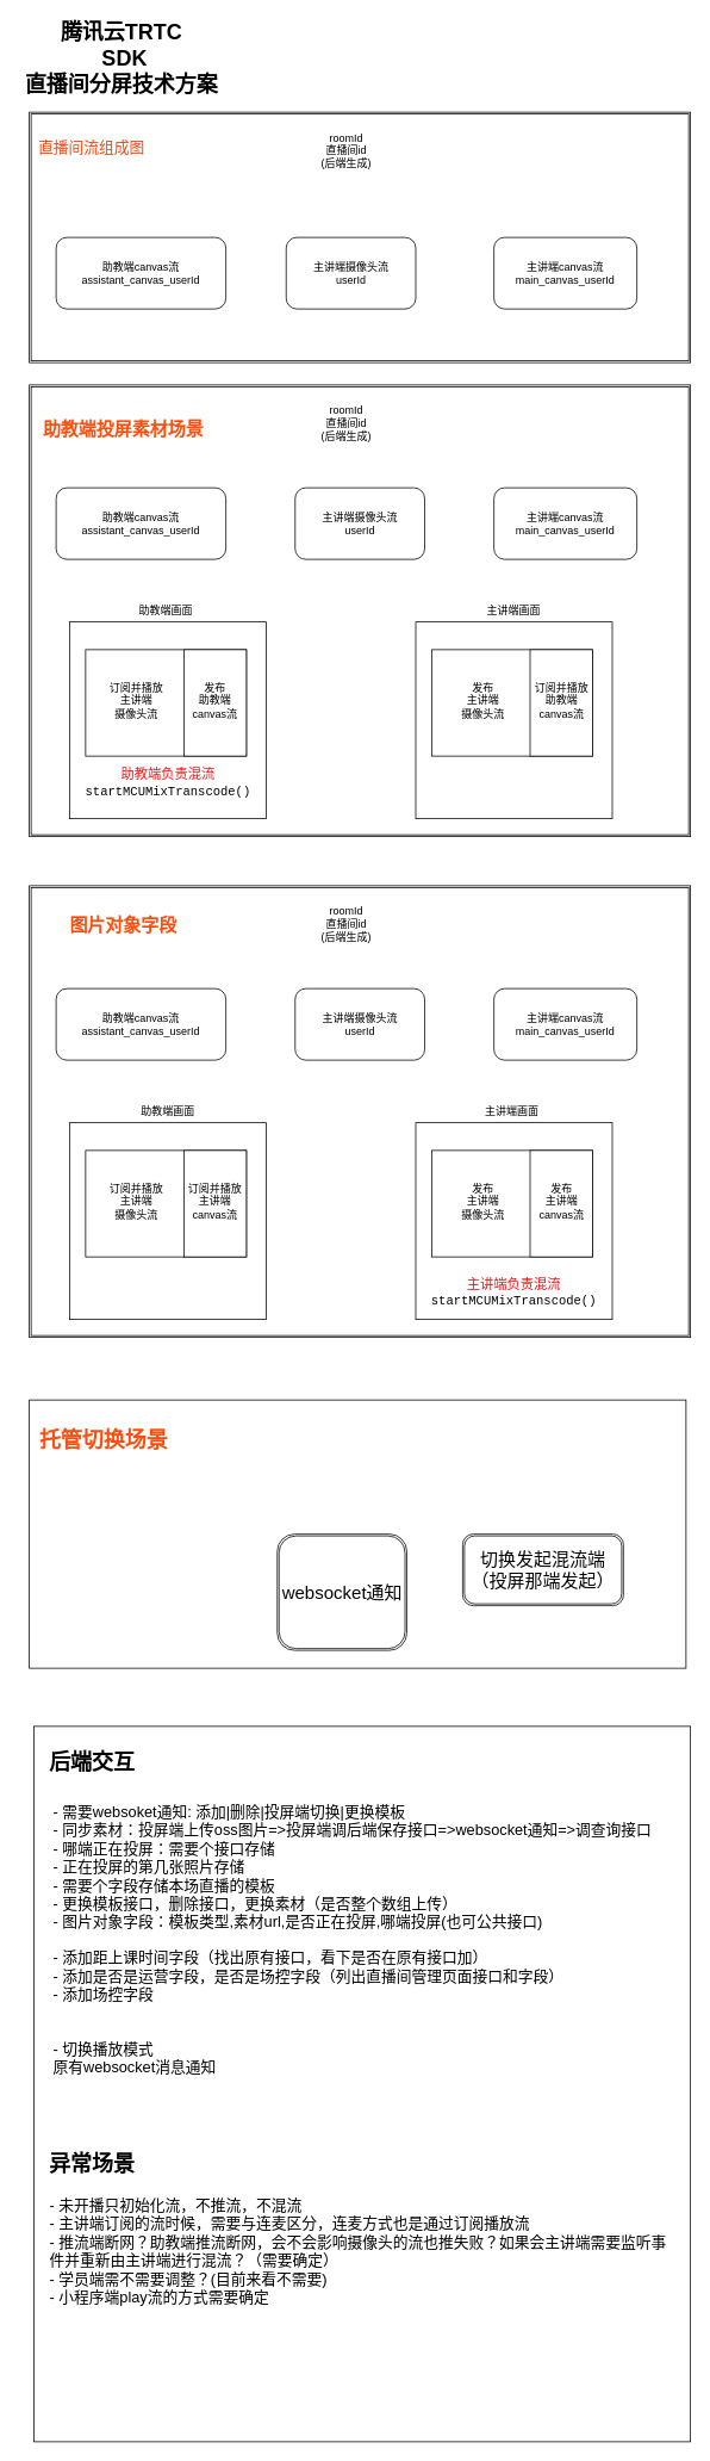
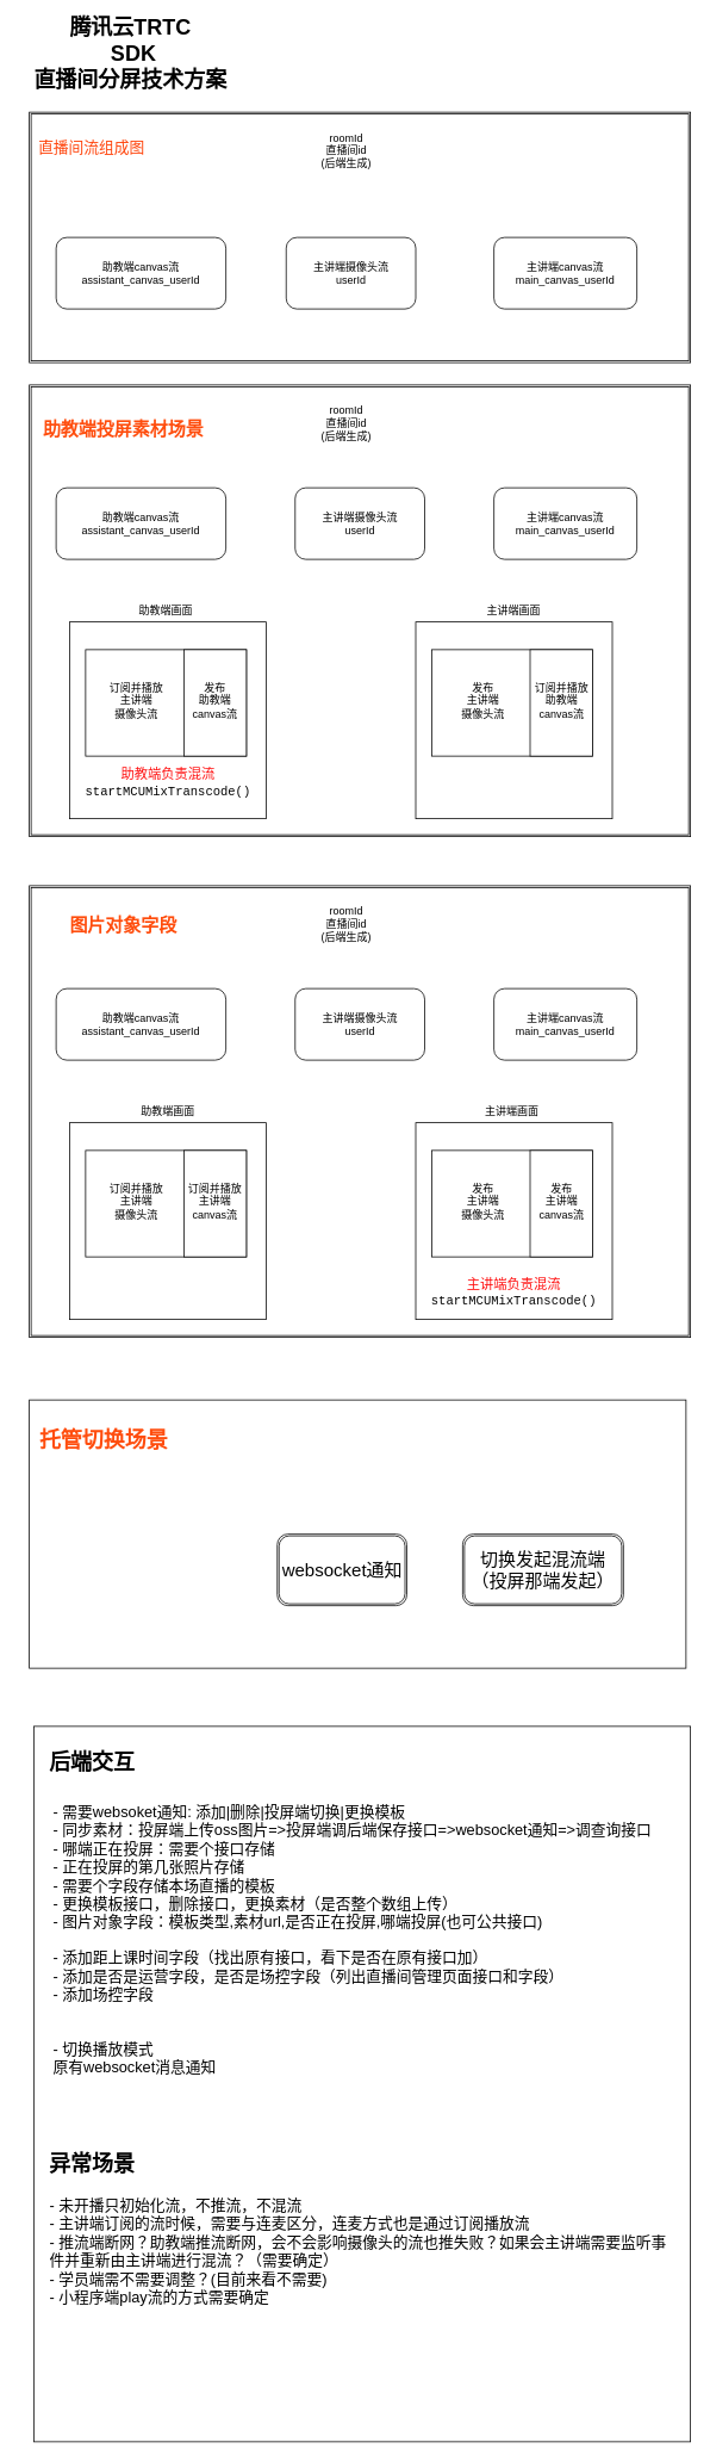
  <mxCell id="0" />
  <mxCell id="1" parent="0" />
  <mxCell id="2" value="" style="shape=ext;double=1;rounded=0;whiteSpace=wrap;html=1;" parent="1" vertex="1"><mxGeometry x="32" y="125" width="740" height="280" as="geometry" /></mxCell>
  <mxCell id="3" value="roomId&lt;br&gt;直播间id&lt;br&gt;(后端生成)" style="text;html=1;strokeColor=none;fillColor=none;align=center;verticalAlign=middle;whiteSpace=wrap;rounded=0;" parent="1" vertex="1"><mxGeometry x="282" y="120" width="210" height="95" as="geometry" /></mxCell>
  <mxCell id="4" value="&lt;span&gt;助教端canvas流&lt;br&gt;assistant_canvas_userId&lt;/span&gt;" style="rounded=1;whiteSpace=wrap;html=1;" parent="1" vertex="1"><mxGeometry x="62" y="265" width="190" height="80" as="geometry" /></mxCell>
  <mxCell id="5" value="主讲端摄像头流&lt;br&gt;userId" style="rounded=1;whiteSpace=wrap;html=1;" parent="1" vertex="1"><mxGeometry x="319.5" y="265" width="145" height="80" as="geometry" /></mxCell>
  <mxCell id="6" value="主讲端canvas流&lt;br&gt;main_canvas_userId" style="rounded=1;whiteSpace=wrap;html=1;" parent="1" vertex="1"><mxGeometry x="552" y="265" width="160" height="80" as="geometry" /></mxCell>
  <mxCell id="7" value="&lt;font color=&quot;#ff430a&quot; style=&quot;font-size: 17px&quot;&gt;直播间流组成图&lt;/font&gt;" style="text;html=1;strokeColor=none;fillColor=none;align=center;verticalAlign=middle;whiteSpace=wrap;rounded=0;" parent="1" vertex="1"><mxGeometry x="32" y="125" width="140" height="80" as="geometry" /></mxCell>
  <mxCell id="8" value="" style="shape=ext;double=1;rounded=0;whiteSpace=wrap;html=1;" parent="1" vertex="1"><mxGeometry x="32" y="430" width="740" height="505" as="geometry" /></mxCell>
  <mxCell id="9" value="roomId&lt;br&gt;直播间id&lt;br&gt;(后端生成)" style="text;html=1;strokeColor=none;fillColor=none;align=center;verticalAlign=middle;whiteSpace=wrap;rounded=0;" parent="1" vertex="1"><mxGeometry x="282" y="425" width="210" height="95" as="geometry" /></mxCell>
  <mxCell id="10" value="&lt;span&gt;助教端canvas流&lt;br&gt;assistant_canvas_userId&lt;/span&gt;" style="rounded=1;whiteSpace=wrap;html=1;" parent="1" vertex="1"><mxGeometry x="62" y="545" width="190" height="80" as="geometry" /></mxCell>
  <mxCell id="11" value="主讲端摄像头流&lt;br&gt;userId" style="rounded=1;whiteSpace=wrap;html=1;" parent="1" vertex="1"><mxGeometry x="329.5" y="545" width="145" height="80" as="geometry" /></mxCell>
  <mxCell id="12" value="主讲端canvas流&lt;br&gt;main_canvas_userId" style="rounded=1;whiteSpace=wrap;html=1;" parent="1" vertex="1"><mxGeometry x="552" y="545" width="160" height="80" as="geometry" /></mxCell>
  <mxCell id="13" value="助教端画面" style="text;html=1;strokeColor=none;fillColor=none;align=center;verticalAlign=middle;whiteSpace=wrap;rounded=0;" parent="1" vertex="1"><mxGeometry x="145" y="672.5" width="80" height="20" as="geometry" /></mxCell>
  <mxCell id="14" value="" style="whiteSpace=wrap;html=1;aspect=fixed;direction=south;" parent="1" vertex="1"><mxGeometry x="77" y="695" width="220" height="220" as="geometry" /></mxCell>
  <mxCell id="15" value="" style="rounded=0;whiteSpace=wrap;html=1;shadow=0;spacing=2;textOpacity=0;gradientColor=none;" parent="1" vertex="1"><mxGeometry x="95" y="726" width="180" height="119" as="geometry" /></mxCell>
  <mxCell id="16" value="" style="rounded=0;whiteSpace=wrap;html=1;" parent="1" vertex="1"><mxGeometry x="205" y="726" width="70" height="119" as="geometry" /></mxCell>
  <mxCell id="17" value="订阅并播放&lt;br&gt;主讲端&lt;br&gt;摄像头流" style="text;html=1;strokeColor=none;fillColor=none;align=center;verticalAlign=middle;whiteSpace=wrap;rounded=0;" parent="1" vertex="1"><mxGeometry x="112" y="753.5" width="80" height="59" as="geometry" /></mxCell>
  <mxCell id="18" value="发布&lt;br&gt;助教端canvas流" style="text;html=1;strokeColor=none;fillColor=none;align=center;verticalAlign=middle;whiteSpace=wrap;rounded=0;horizontal=1;" parent="1" vertex="1"><mxGeometry x="205" y="761" width="70" height="44" as="geometry" /></mxCell>
  <mxCell id="19" value="&lt;font color=&quot;#ff0f0f&quot; style=&quot;font-size: 15px&quot;&gt;助教端负责混流&lt;br&gt;&lt;/font&gt;&lt;span style=&quot;color: rgb(3 , 3 , 3) ; font-family: &amp;#34;consolas&amp;#34; , &amp;#34;courier new&amp;#34; , monospace ; font-size: 14px ; white-space: pre ; background-color: rgb(255 , 255 , 255)&quot;&gt;startMCUMixTranscode()&lt;/span&gt;&lt;font color=&quot;#ff0f0f&quot; style=&quot;font-size: 15px&quot;&gt;&lt;br&gt;&lt;/font&gt;" style="text;html=1;strokeColor=none;fillColor=none;align=center;verticalAlign=middle;whiteSpace=wrap;rounded=0;shadow=0;fontSize=15;" parent="1" vertex="1"><mxGeometry x="129.5" y="865" width="115" height="20" as="geometry" /></mxCell>
  <mxCell id="20" value="主讲端画面" style="text;html=1;strokeColor=none;fillColor=none;align=center;verticalAlign=middle;whiteSpace=wrap;rounded=0;" parent="1" vertex="1"><mxGeometry x="541" y="672.5" width="67" height="20" as="geometry" /></mxCell>
  <mxCell id="21" value="" style="whiteSpace=wrap;html=1;aspect=fixed;" parent="1" vertex="1"><mxGeometry x="464.5" y="695" width="220" height="220" as="geometry" /></mxCell>
  <mxCell id="22" value="" style="rounded=0;whiteSpace=wrap;html=1;shadow=0;spacing=2;textOpacity=0;gradientColor=none;" parent="1" vertex="1"><mxGeometry x="482.5" y="726" width="180" height="119" as="geometry" /></mxCell>
  <mxCell id="23" value="" style="rounded=0;whiteSpace=wrap;html=1;" parent="1" vertex="1"><mxGeometry x="592.5" y="726" width="70" height="119" as="geometry" /></mxCell>
  <mxCell id="24" value="发布&lt;br&gt;主讲端&lt;br&gt;摄像头流" style="text;html=1;strokeColor=none;fillColor=none;align=center;verticalAlign=middle;whiteSpace=wrap;rounded=0;" parent="1" vertex="1"><mxGeometry x="499.5" y="753.5" width="80" height="59" as="geometry" /></mxCell>
  <mxCell id="25" value="订阅并播放&lt;br&gt;助教端canvas流" style="text;html=1;strokeColor=none;fillColor=none;align=center;verticalAlign=middle;whiteSpace=wrap;rounded=0;horizontal=1;" parent="1" vertex="1"><mxGeometry x="592.5" y="761" width="70" height="44" as="geometry" /></mxCell>
  <mxCell id="26" value="" style="shape=ext;double=1;rounded=0;whiteSpace=wrap;html=1;" parent="1" vertex="1"><mxGeometry x="32" y="990" width="740" height="505" as="geometry" /></mxCell>
  <mxCell id="27" value="roomId&lt;br&gt;直播间id&lt;br&gt;(后端生成)" style="text;html=1;strokeColor=none;fillColor=none;align=center;verticalAlign=middle;whiteSpace=wrap;rounded=0;" parent="1" vertex="1"><mxGeometry x="282" y="985" width="210" height="95" as="geometry" /></mxCell>
  <mxCell id="28" value="&lt;span&gt;助教端canvas流&lt;br&gt;assistant_canvas_userId&lt;/span&gt;" style="rounded=1;whiteSpace=wrap;html=1;" parent="1" vertex="1"><mxGeometry x="62" y="1105" width="190" height="80" as="geometry" /></mxCell>
  <mxCell id="29" value="主讲端摄像头流&lt;br&gt;userId" style="rounded=1;whiteSpace=wrap;html=1;" parent="1" vertex="1"><mxGeometry x="329.5" y="1105" width="145" height="80" as="geometry" /></mxCell>
  <mxCell id="30" value="主讲端canvas流&lt;br&gt;main_canvas_userId" style="rounded=1;whiteSpace=wrap;html=1;" parent="1" vertex="1"><mxGeometry x="552" y="1105" width="160" height="80" as="geometry" /></mxCell>
  <mxCell id="31" value="助教端画面" style="text;html=1;strokeColor=none;fillColor=none;align=center;verticalAlign=middle;whiteSpace=wrap;rounded=0;" parent="1" vertex="1"><mxGeometry x="154.5" y="1232.5" width="65" height="20" as="geometry" /></mxCell>
  <mxCell id="32" value="" style="whiteSpace=wrap;html=1;aspect=fixed;" parent="1" vertex="1"><mxGeometry x="77" y="1255" width="220" height="220" as="geometry" /></mxCell>
  <mxCell id="33" value="" style="rounded=0;whiteSpace=wrap;html=1;shadow=0;spacing=2;textOpacity=0;gradientColor=none;" parent="1" vertex="1"><mxGeometry x="95" y="1286" width="180" height="119" as="geometry" /></mxCell>
  <mxCell id="34" value="" style="rounded=0;whiteSpace=wrap;html=1;" parent="1" vertex="1"><mxGeometry x="205" y="1286" width="70" height="119" as="geometry" /></mxCell>
  <mxCell id="35" value="订阅并播放&lt;br&gt;主讲端&lt;br&gt;摄像头流" style="text;html=1;strokeColor=none;fillColor=none;align=center;verticalAlign=middle;whiteSpace=wrap;rounded=0;" parent="1" vertex="1"><mxGeometry x="112" y="1313.5" width="80" height="59" as="geometry" /></mxCell>
  <mxCell id="36" value="订阅并播放&lt;br&gt;主讲端&lt;br&gt;canvas流" style="text;html=1;strokeColor=none;fillColor=none;align=center;verticalAlign=middle;whiteSpace=wrap;rounded=0;horizontal=1;" parent="1" vertex="1"><mxGeometry x="205" y="1321" width="70" height="44" as="geometry" /></mxCell>
  <mxCell id="37" value="主讲端画面" style="text;html=1;strokeColor=none;fillColor=none;align=center;verticalAlign=middle;whiteSpace=wrap;rounded=0;" parent="1" vertex="1"><mxGeometry x="539" y="1232.5" width="67" height="20" as="geometry" /></mxCell>
  <mxCell id="38" value="" style="whiteSpace=wrap;html=1;aspect=fixed;" parent="1" vertex="1"><mxGeometry x="464.5" y="1255" width="220" height="220" as="geometry" /></mxCell>
  <mxCell id="39" value="" style="rounded=0;whiteSpace=wrap;html=1;shadow=0;spacing=2;textOpacity=0;gradientColor=none;" parent="1" vertex="1"><mxGeometry x="482.5" y="1286" width="180" height="119" as="geometry" /></mxCell>
  <mxCell id="40" value="" style="rounded=0;whiteSpace=wrap;html=1;" parent="1" vertex="1"><mxGeometry x="592.5" y="1286" width="70" height="119" as="geometry" /></mxCell>
  <mxCell id="41" value="发布&lt;br&gt;主讲端&lt;br&gt;摄像头流" style="text;html=1;strokeColor=none;fillColor=none;align=center;verticalAlign=middle;whiteSpace=wrap;rounded=0;" parent="1" vertex="1"><mxGeometry x="499.5" y="1313.5" width="80" height="59" as="geometry" /></mxCell>
  <mxCell id="42" value="发布&lt;br&gt;主讲端&lt;br&gt;canvas流" style="text;html=1;strokeColor=none;fillColor=none;align=center;verticalAlign=middle;whiteSpace=wrap;rounded=0;horizontal=1;" parent="1" vertex="1"><mxGeometry x="592.5" y="1321" width="70" height="44" as="geometry" /></mxCell>
  <mxCell id="43" value="&lt;font color=&quot;#ff0f0f&quot; style=&quot;font-size: 15px ; background-color: rgb(255 , 255 , 255)&quot;&gt;主讲端负责混流&lt;br&gt;&lt;/font&gt;&lt;div style=&quot;font-family: &amp;#34;consolas&amp;#34; , &amp;#34;courier new&amp;#34; , monospace ; font-size: 14px ; line-height: 19px ; white-space: pre&quot;&gt;&lt;span style=&quot;background-color: rgb(255 , 255 , 255)&quot;&gt;&lt;font color=&quot;#030303&quot;&gt;startMCUMixTranscode()&lt;/font&gt;&lt;/span&gt;&lt;/div&gt;" style="text;html=1;strokeColor=none;fillColor=none;align=center;verticalAlign=middle;whiteSpace=wrap;rounded=0;shadow=0;fontSize=15;" parent="1" vertex="1"><mxGeometry x="517" y="1435" width="115" height="20" as="geometry" /></mxCell>
  <mxCell id="44" value="" style="rounded=0;whiteSpace=wrap;html=1;shadow=0;fillColor=none;gradientColor=none;fontSize=15;" parent="1" vertex="1"><mxGeometry x="32" y="1565" width="735" height="300" as="geometry" /></mxCell>
  <mxCell id="45" value="托管切换场景" style="text;strokeColor=none;fillColor=none;html=1;fontSize=24;fontStyle=1;verticalAlign=middle;align=center;rounded=0;shadow=0;fontColor=#FF4D0D;" parent="1" vertex="1"><mxGeometry x="32" y="1565" width="165" height="90" as="geometry" /></mxCell>
  <mxCell id="46" value="图片对象字段" style="text;strokeColor=none;fillColor=none;html=1;fontSize=20;fontStyle=1;verticalAlign=middle;align=center;rounded=0;shadow=0;fontColor=#FF4D0D;" parent="1" vertex="1"><mxGeometry x="32" y="990" width="210" height="85" as="geometry" /></mxCell>
  <mxCell id="47" value="助教端投屏素材场景" style="text;strokeColor=none;fillColor=none;html=1;fontSize=20;fontStyle=1;verticalAlign=middle;align=center;rounded=0;shadow=0;fontColor=#FF4D0D;" parent="1" vertex="1"><mxGeometry x="32" y="435" width="210" height="85" as="geometry" /></mxCell>
- <mxCell id="48" value="&lt;font color=&quot;#030303&quot;&gt;websocket通知&lt;/font&gt;" style="shape=ext;double=1;rounded=1;whiteSpace=wrap;html=1;shadow=0;fillColor=none;gradientColor=none;fontSize=20;fontColor=#FF4D0D;" parent="1" vertex="1"><mxGeometry x="309.5" y="1715" width="145" height="130" as="geometry" /></mxCell>
+ <mxCell id="48" value="&lt;font color=&quot;#030303&quot;&gt;websocket通知&lt;/font&gt;" style="shape=ext;double=1;rounded=1;whiteSpace=wrap;html=1;shadow=0;fillColor=none;gradientColor=none;fontSize=20;fontColor=#FF4D0D;" parent="1" vertex="1"><mxGeometry x="309.5" y="1715" width="145" height="80" as="geometry" /></mxCell>
  <mxCell id="49" value="&lt;font color=&quot;#030303&quot;&gt;切换发起混流端&lt;br&gt;（投屏那端发起）&lt;br&gt;&lt;/font&gt;" style="shape=ext;double=1;rounded=1;whiteSpace=wrap;html=1;shadow=0;fillColor=none;gradientColor=none;fontSize=20;fontColor=#FF4D0D;" parent="1" vertex="1"><mxGeometry x="517" y="1715" width="180" height="80" as="geometry" /></mxCell>
- <mxCell id="50" value="腾讯云TRTC&lt;br&gt;&amp;nbsp;SDK&lt;br&gt;直播间分屏技术方案" style="text;strokeColor=none;fillColor=none;html=1;fontSize=24;fontStyle=1;verticalAlign=middle;align=center;" parent="1" vertex="1"><mxGeometry x="10" y="25" width="250" height="80" as="geometry" /></mxCell>
+ <mxCell id="50" value="腾讯云TRTC&lt;br&gt;&amp;nbsp;SDK&lt;br&gt;直播间分屏技术方案" style="text;strokeColor=none;fillColor=none;html=1;fontSize=24;fontStyle=1;verticalAlign=middle;align=center;" parent="1" vertex="1"><mxGeometry x="20" y="20" width="250" height="80" as="geometry" /></mxCell>
  <mxCell id="51" value="" style="rounded=0;whiteSpace=wrap;html=1;" parent="1" vertex="1"><mxGeometry x="37" y="1930" width="735" height="800" as="geometry" /></mxCell>
  <mxCell id="52" value="后端交互" style="text;strokeColor=none;fillColor=none;html=1;fontSize=24;fontStyle=1;verticalAlign=middle;align=center;" parent="1" vertex="1"><mxGeometry x="52" y="1950" width="100" height="40" as="geometry" /></mxCell>
  <mxCell id="53" value="&lt;font style=&quot;font-size: 17px&quot;&gt;- 需要websoket通知: 添加|删除|投屏端切换|更换模板&lt;br&gt;- 同步素材：投屏端上传oss图片=&amp;gt;投屏端调后端保存接口=&amp;gt;websocket通知=&amp;gt;调查询接口&lt;br&gt;- 哪端正在投屏：需要个接口存储&lt;br&gt;- 正在投屏的第几张照片存储&lt;br&gt;- 需要个字段存储本场直播的模板&lt;br&gt;- 更换模板接口，删除接口，更换素材（是否整个数组上传）&lt;br&gt;- 图片对象字段：模板类型,素材url,是否正在投屏,哪端投屏(也可公共接口)&lt;br&gt;&lt;br&gt;- 添加距上课时间字段（找出原有接口，看下是否在原有接口加）&lt;br&gt;- 添加是否是运营字段，是否是场控字段（列出直播间管理页面接口和字段）&lt;br&gt;- 添加场控字段&lt;br&gt;&lt;br&gt;&lt;br&gt;- 切换播放模式&lt;br&gt;原有websocket消息通知&lt;br&gt;&lt;br&gt;&lt;br&gt;&lt;/font&gt;" style="text;html=1;strokeColor=none;fillColor=none;align=left;verticalAlign=top;whiteSpace=wrap;rounded=0;" parent="1" vertex="1"><mxGeometry x="57" y="2010" width="705" height="370" as="geometry" /></mxCell>
  <mxCell id="54" value="&lt;font style=&quot;font-size: 17px&quot;&gt;- 未开播只初始化流，不推流，不混流&lt;br&gt;- 主讲端订阅的流时候，需要与连麦区分，连麦方式也是通过订阅播放流&lt;br&gt;- 推流端断网？助教端推流断网，会不会影响摄像头的流也推失败？如果会主讲端需要监听事件并重新由主讲端进行混流？（需要确定）&lt;br&gt;- 学员端需不需要调整？(目前来看不需要)&lt;br&gt;- 小程序端play流的方式需要确定&lt;br&gt;&lt;br&gt;&lt;/font&gt;" style="text;html=1;strokeColor=none;fillColor=none;align=left;verticalAlign=top;whiteSpace=wrap;rounded=0;" parent="1" vertex="1"><mxGeometry x="53" y="2450" width="703" height="150" as="geometry" /></mxCell>
  <mxCell id="55" value="异常场景" style="text;strokeColor=none;fillColor=none;html=1;fontSize=24;fontStyle=1;verticalAlign=middle;align=center;" parent="1" vertex="1"><mxGeometry x="52" y="2400" width="100" height="40" as="geometry" /></mxCell>
